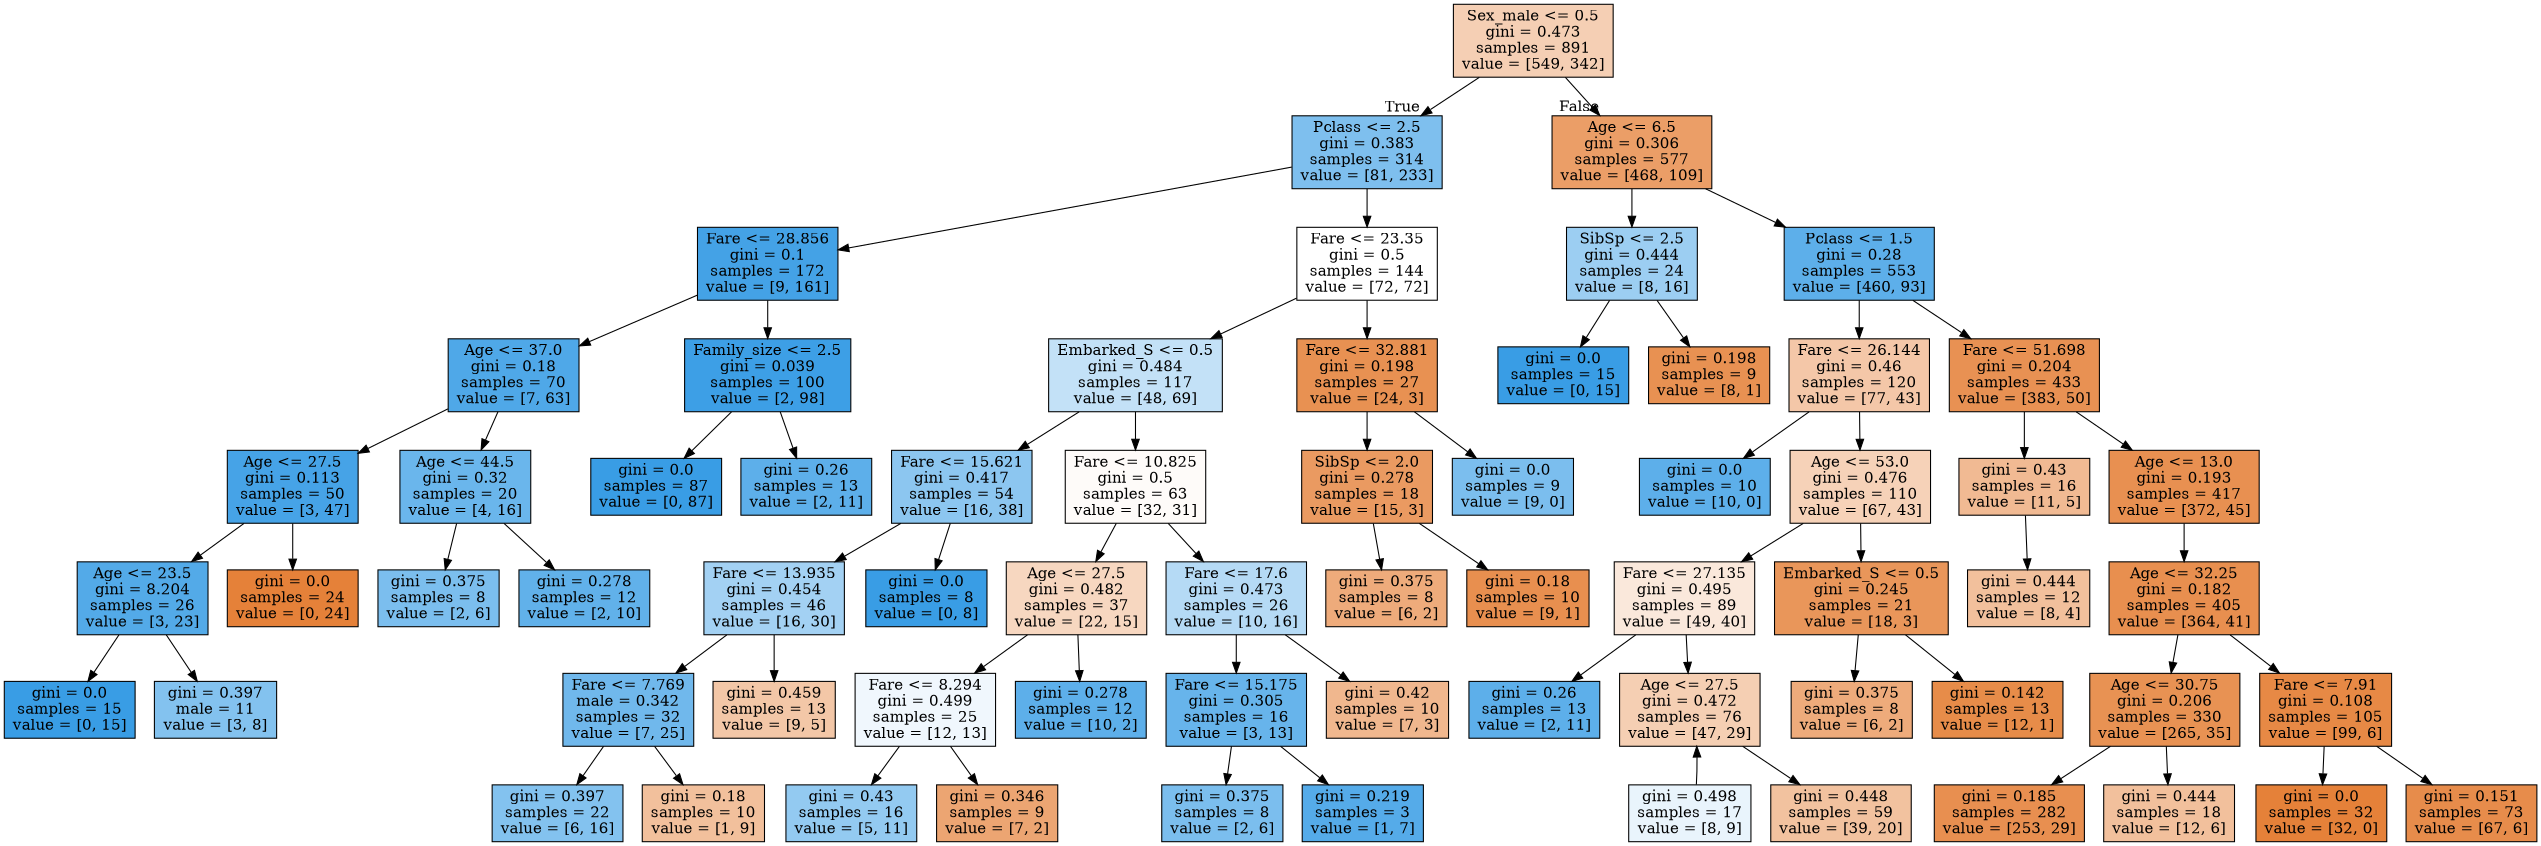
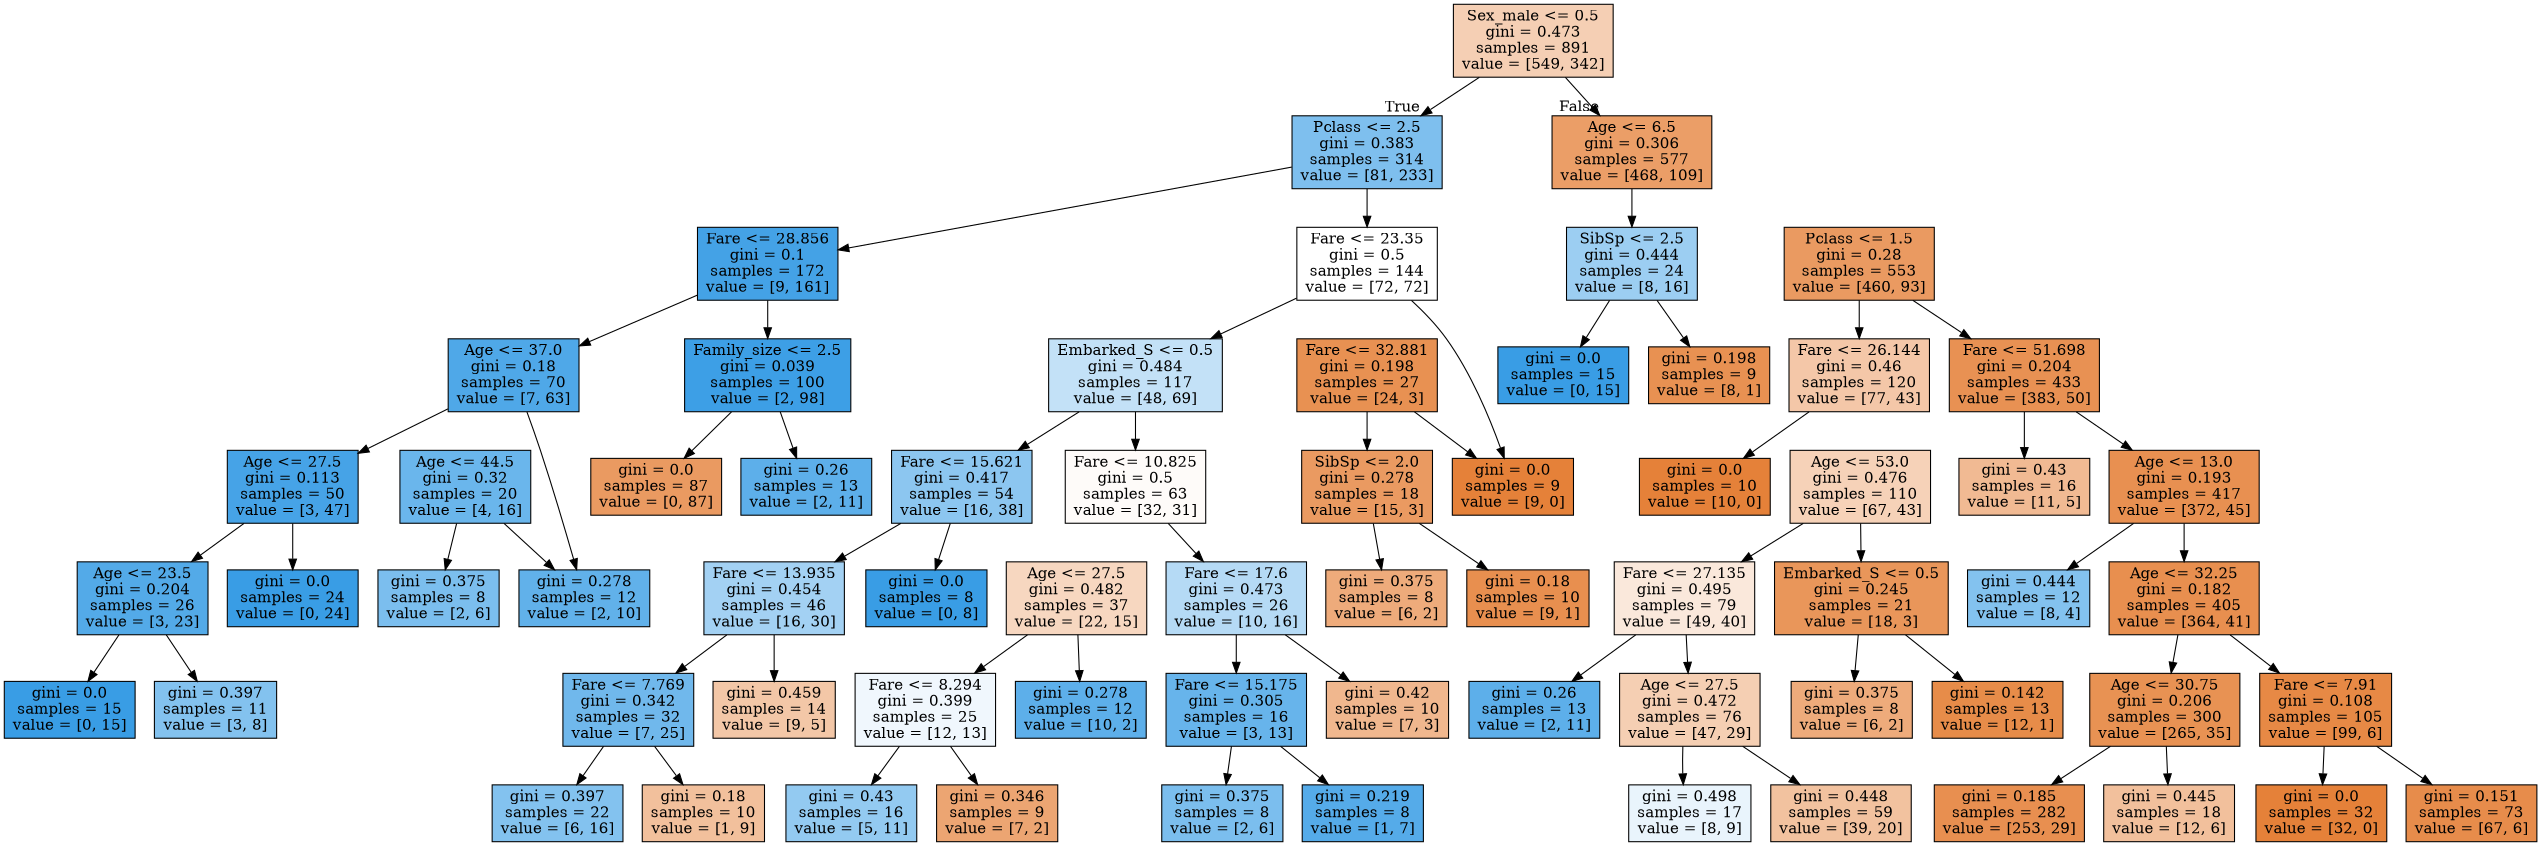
  digraph {
    node [color=black fillcolor="#399de5" shape=box style=filled]
    n1 [fillcolor="#f5cfb4" label="Sex_male <= 0.5\ngini = 0.473\nsamples = 891\nvalue = [549, 342]"]
    n2 [fillcolor="#7ebfee" label="Pclass <= 2.5\ngini = 0.383\nsamples = 314\nvalue = [81, 233]"]
    n3 [fillcolor="#eb9e67" label="Age <= 6.5\ngini = 0.306\nsamples = 577\nvalue = [468, 109]"]
    n4 [fillcolor="#44a2e6" label="Fare <= 28.856\ngini = 0.1\nsamples = 172\nvalue = [9, 161]"]
    n5 [fillcolor="#ffffff" label="Fare <= 23.35\ngini = 0.5\nsamples = 144\nvalue = [72, 72]"]
    n6 [fillcolor="#9ccef2" label="SibSp <= 2.5\ngini = 0.444\nsamples = 24\nvalue = [8, 16]"]
-   n7 [fillcolor="#5dafea" label="Pclass <= 1.5\ngini = 0.28\nsamples = 553\nvalue = [460, 93]"]
+   n7 [fillcolor="#ea9a61" label="Pclass <= 1.5\ngini = 0.28\nsamples = 553\nvalue = [460, 93]"]
    n8 [fillcolor="#4fa8e8" label="Age <= 37.0\ngini = 0.18\nsamples = 70\nvalue = [7, 63]"]
    n9 [fillcolor="#3d9fe6" label="Family_size <= 2.5\ngini = 0.039\nsamples = 100\nvalue = [2, 98]"]
    n10 [fillcolor="#c3e1f7" label="Embarked_S <= 0.5\ngini = 0.484\nsamples = 117\nvalue = [48, 69]"]
    n11 [fillcolor="#e89152" label="Fare <= 32.881\ngini = 0.198\nsamples = 27\nvalue = [24, 3]"]
    n12 [fillcolor="#46a3e7" label="Age <= 27.5\ngini = 0.113\nsamples = 50\nvalue = [3, 47]"]
    n13 [fillcolor="#6ab6ec" label="Age <= 44.5\ngini = 0.32\nsamples = 20\nvalue = [4, 16]"]
-   n14 [label="gini = 0.0\nsamples = 87\nvalue = [0, 87]"]
+   n14 [fillcolor="#ea9a61" label="gini = 0.0\nsamples = 87\nvalue = [0, 87]"]
    n15 [fillcolor="#5dafea" label="gini = 0.26\nsamples = 13\nvalue = [2, 11]"]
-   n16 [fillcolor="#53aae8" label="Age <= 23.5\ngini = 8.204\nsamples = 26\nvalue = [3, 23]"]
-   n17 [fillcolor="#e58139" label="gini = 0.0\nsamples = 24\nvalue = [0, 24]"]
+   n16 [fillcolor="#53aae8" label="Age <= 23.5\ngini = 0.204\nsamples = 26\nvalue = [3, 23]"]
+   n17 [label="gini = 0.0\nsamples = 24\nvalue = [0, 24]"]
    n18 [fillcolor="#7bbeee" label="gini = 0.375\nsamples = 8\nvalue = [2, 6]"]
    n19 [fillcolor="#61b1ea" label="gini = 0.278\nsamples = 12\nvalue = [2, 10]"]
    n20 [label="gini = 0.0\nsamples = 15\nvalue = [0, 15]"]
-   n21 [fillcolor="#83c2ef" label="gini = 0.397\nmale = 11\nvalue = [3, 8]"]
+   n21 [fillcolor="#83c2ef" label="gini = 0.397\nsamples = 11\nvalue = [3, 8]"]
    n22 [fillcolor="#8cc6f0" label="Fare <= 15.621\ngini = 0.417\nsamples = 54\nvalue = [16, 38]"]
    n23 [fillcolor="#fefbf9" label="Fare <= 10.825\ngini = 0.5\nsamples = 63\nvalue = [32, 31]"]
    n24 [fillcolor="#ea9a61" label="SibSp <= 2.0\ngini = 0.278\nsamples = 18\nvalue = [15, 3]"]
-   n25 [fillcolor="#7bbeee" label="gini = 0.0\nsamples = 9\nvalue = [9, 0]"]
+   n25 [fillcolor="#e58139" label="gini = 0.0\nsamples = 9\nvalue = [9, 0]"]
    n26 [fillcolor="#a3d1f3" label="Fare <= 13.935\ngini = 0.454\nsamples = 46\nvalue = [16, 30]"]
    n27 [label="gini = 0.0\nsamples = 8\nvalue = [0, 8]"]
    n28 [fillcolor="#f7d7c0" label="Age <= 27.5\ngini = 0.482\nsamples = 37\nvalue = [22, 15]"]
    n29 [fillcolor="#b5daf5" label="Fare <= 17.6\ngini = 0.473\nsamples = 26\nvalue = [10, 16]"]
-   n30 [fillcolor="#70b8ec" label="Fare <= 7.769\nmale = 0.342\nsamples = 32\nvalue = [7, 25]"]
-   n31 [fillcolor="#f3c7a7" label="gini = 0.459\nsamples = 13\nvalue = [9, 5]"]
+   n30 [fillcolor="#70b8ec" label="Fare <= 7.769\ngini = 0.342\nsamples = 32\nvalue = [7, 25]"]
+   n31 [fillcolor="#f3c7a7" label="gini = 0.459\nsamples = 14\nvalue = [9, 5]"]
    n32 [fillcolor="#83c2ef" label="gini = 0.397\nsamples = 22\nvalue = [6, 16]"]
    n33 [fillcolor="#f2c09c" label="gini = 0.18\nsamples = 10\nvalue = [1, 9]"]
-   n34 [fillcolor="#f0f7fd" label="Fare <= 8.294\ngini = 0.499\nsamples = 25\nvalue = [12, 13]"]
+   n34 [fillcolor="#f0f7fd" label="Fare <= 8.294\ngini = 0.399\nsamples = 25\nvalue = [12, 13]"]
    n35 [fillcolor="#5dafea" label="gini = 0.278\nsamples = 12\nvalue = [10, 2]"]
    n36 [fillcolor="#67b4eb" label="Fare <= 15.175\ngini = 0.305\nsamples = 16\nvalue = [3, 13]"]
    n37 [fillcolor="#f0b78e" label="gini = 0.42\nsamples = 10\nvalue = [7, 3]"]
    n38 [fillcolor="#93caf1" label="gini = 0.43\nsamples = 16\nvalue = [5, 11]"]
    n39 [fillcolor="#eca572" label="gini = 0.346\nsamples = 9\nvalue = [7, 2]"]
    n40 [fillcolor="#7bbeee" label="gini = 0.375\nsamples = 8\nvalue = [2, 6]"]
-   n41 [fillcolor="#55abe9" label="gini = 0.219\nsamples = 3\nvalue = [1, 7]"]
+   n41 [fillcolor="#55abe9" label="gini = 0.219\nsamples = 8\nvalue = [1, 7]"]
    n42 [fillcolor="#eeab7b" label="gini = 0.375\nsamples = 8\nvalue = [6, 2]"]
    n43 [fillcolor="#e88f4f" label="gini = 0.18\nsamples = 10\nvalue = [9, 1]"]
    n44 [label="gini = 0.0\nsamples = 15\nvalue = [0, 15]"]
    n45 [fillcolor="#e89152" label="gini = 0.198\nsamples = 9\nvalue = [8, 1]"]
    n46 [fillcolor="#f4c7a8" label="Fare <= 26.144\ngini = 0.46\nsamples = 120\nvalue = [77, 43]"]
    n47 [fillcolor="#e89153" label="Fare <= 51.698\ngini = 0.204\nsamples = 433\nvalue = [383, 50]"]
-   n48 [fillcolor="#5dafea" label="gini = 0.0\nsamples = 10\nvalue = [10, 0]"]
+   n48 [fillcolor="#e58139" label="gini = 0.0\nsamples = 10\nvalue = [10, 0]"]
    n49 [fillcolor="#f6d2b8" label="Age <= 53.0\ngini = 0.476\nsamples = 110\nvalue = [67, 43]"]
    n50 [fillcolor="#e89051" label="Age <= 13.0\ngini = 0.193\nsamples = 417\nvalue = [372, 45]"]
    n51 [fillcolor="#f1ba93" label="gini = 0.43\nsamples = 16\nvalue = [11, 5]"]
-   n52 [fillcolor="#fae8db" label="Fare <= 27.135\ngini = 0.495\nsamples = 89\nvalue = [49, 40]"]
+   n52 [fillcolor="#fae8db" label="Fare <= 27.135\ngini = 0.495\nsamples = 79\nvalue = [49, 40]"]
    n53 [fillcolor="#e9965a" label="Embarked_S <= 0.5\ngini = 0.245\nsamples = 21\nvalue = [18, 3]"]
    n54 [fillcolor="#5dafea" label="gini = 0.26\nsamples = 13\nvalue = [2, 11]"]
    n55 [fillcolor="#f5cfb3" label="Age <= 27.5\ngini = 0.472\nsamples = 76\nvalue = [47, 29]"]
    n56 [fillcolor="#eeab7b" label="gini = 0.375\nsamples = 8\nvalue = [6, 2]"]
    n57 [fillcolor="#e78c49" label="gini = 0.142\nsamples = 13\nvalue = [12, 1]"]
    n58 [fillcolor="#e9f4fc" label="gini = 0.498\nsamples = 17\nvalue = [8, 9]"]
    n59 [fillcolor="#f2c29f" label="gini = 0.448\nsamples = 59\nvalue = [39, 20]"]
-   n60 [fillcolor="#f2c09c" label="gini = 0.444\nsamples = 12\nvalue = [8, 4]"]
+   n60 [fillcolor="#83c2ef" label="gini = 0.444\nsamples = 12\nvalue = [8, 4]"]
    n61 [fillcolor="#e88f4f" label="Age <= 32.25\ngini = 0.182\nsamples = 405\nvalue = [364, 41]"]
-   n62 [fillcolor="#e89253" label="Age <= 30.75\ngini = 0.206\nsamples = 330\nvalue = [265, 35]"]
+   n62 [fillcolor="#e89253" label="Age <= 30.75\ngini = 0.206\nsamples = 300\nvalue = [265, 35]"]
    n63 [fillcolor="#e78945" label="Fare <= 7.91\ngini = 0.108\nsamples = 105\nvalue = [99, 6]"]
    n64 [fillcolor="#e88f50" label="gini = 0.185\nsamples = 282\nvalue = [253, 29]"]
-   n65 [fillcolor="#f2c09c" label="gini = 0.444\nsamples = 18\nvalue = [12, 6]"]
+   n65 [fillcolor="#f2c09c" label="gini = 0.445\nsamples = 18\nvalue = [12, 6]"]
    n66 [fillcolor="#e58139" label="gini = 0.0\nsamples = 32\nvalue = [32, 0]"]
    n67 [fillcolor="#e78c4b" label="gini = 0.151\nsamples = 73\nvalue = [67, 6]"]
    n1 -> n2 [headlabel=True labelangle=45 labeldistance=2.5]
    n1 -> n3 [headlabel=False labelangle=-45 labeldistance=2.5]
    n2 -> n4
    n2 -> n5
    n3 -> n6
-   n3 -> n7
    n4 -> n8
    n4 -> n9
    n5 -> n10
-   n5 -> n11
+   n5 -> n25
    n6 -> n44
    n6 -> n45
    n7 -> n46
    n7 -> n47
    n8 -> n12
-   n8 -> n13
+   n8 -> n19
    n9 -> n14
    n9 -> n15
    n10 -> n22
    n10 -> n23
    n11 -> n24
    n11 -> n25
    n12 -> n16
    n12 -> n17
    n13 -> n18
    n13 -> n19
    n16 -> n20
    n16 -> n21
    n22 -> n26
    n22 -> n27
-   n23 -> n28
    n23 -> n29
    n24 -> n42
    n24 -> n43
    n26 -> n30
    n26 -> n31
    n28 -> n34
    n28 -> n35
    n29 -> n36
    n29 -> n37
    n30 -> n32
    n30 -> n33
    n34 -> n38
    n34 -> n39
    n36 -> n40
    n36 -> n41
    n46 -> n48
-   n46 -> n49
    n47 -> n50
    n47 -> n51
    n49 -> n52
    n49 -> n53
-   n51 -> n60
+   n50 -> n60
    n50 -> n61
    n52 -> n54
    n52 -> n55
    n53 -> n56
    n53 -> n57
-   n58 -> n55
+   n55 -> n58
    n55 -> n59
    n61 -> n62
    n61 -> n63
    n62 -> n64
    n62 -> n65
    n63 -> n66
    n63 -> n67
  }
